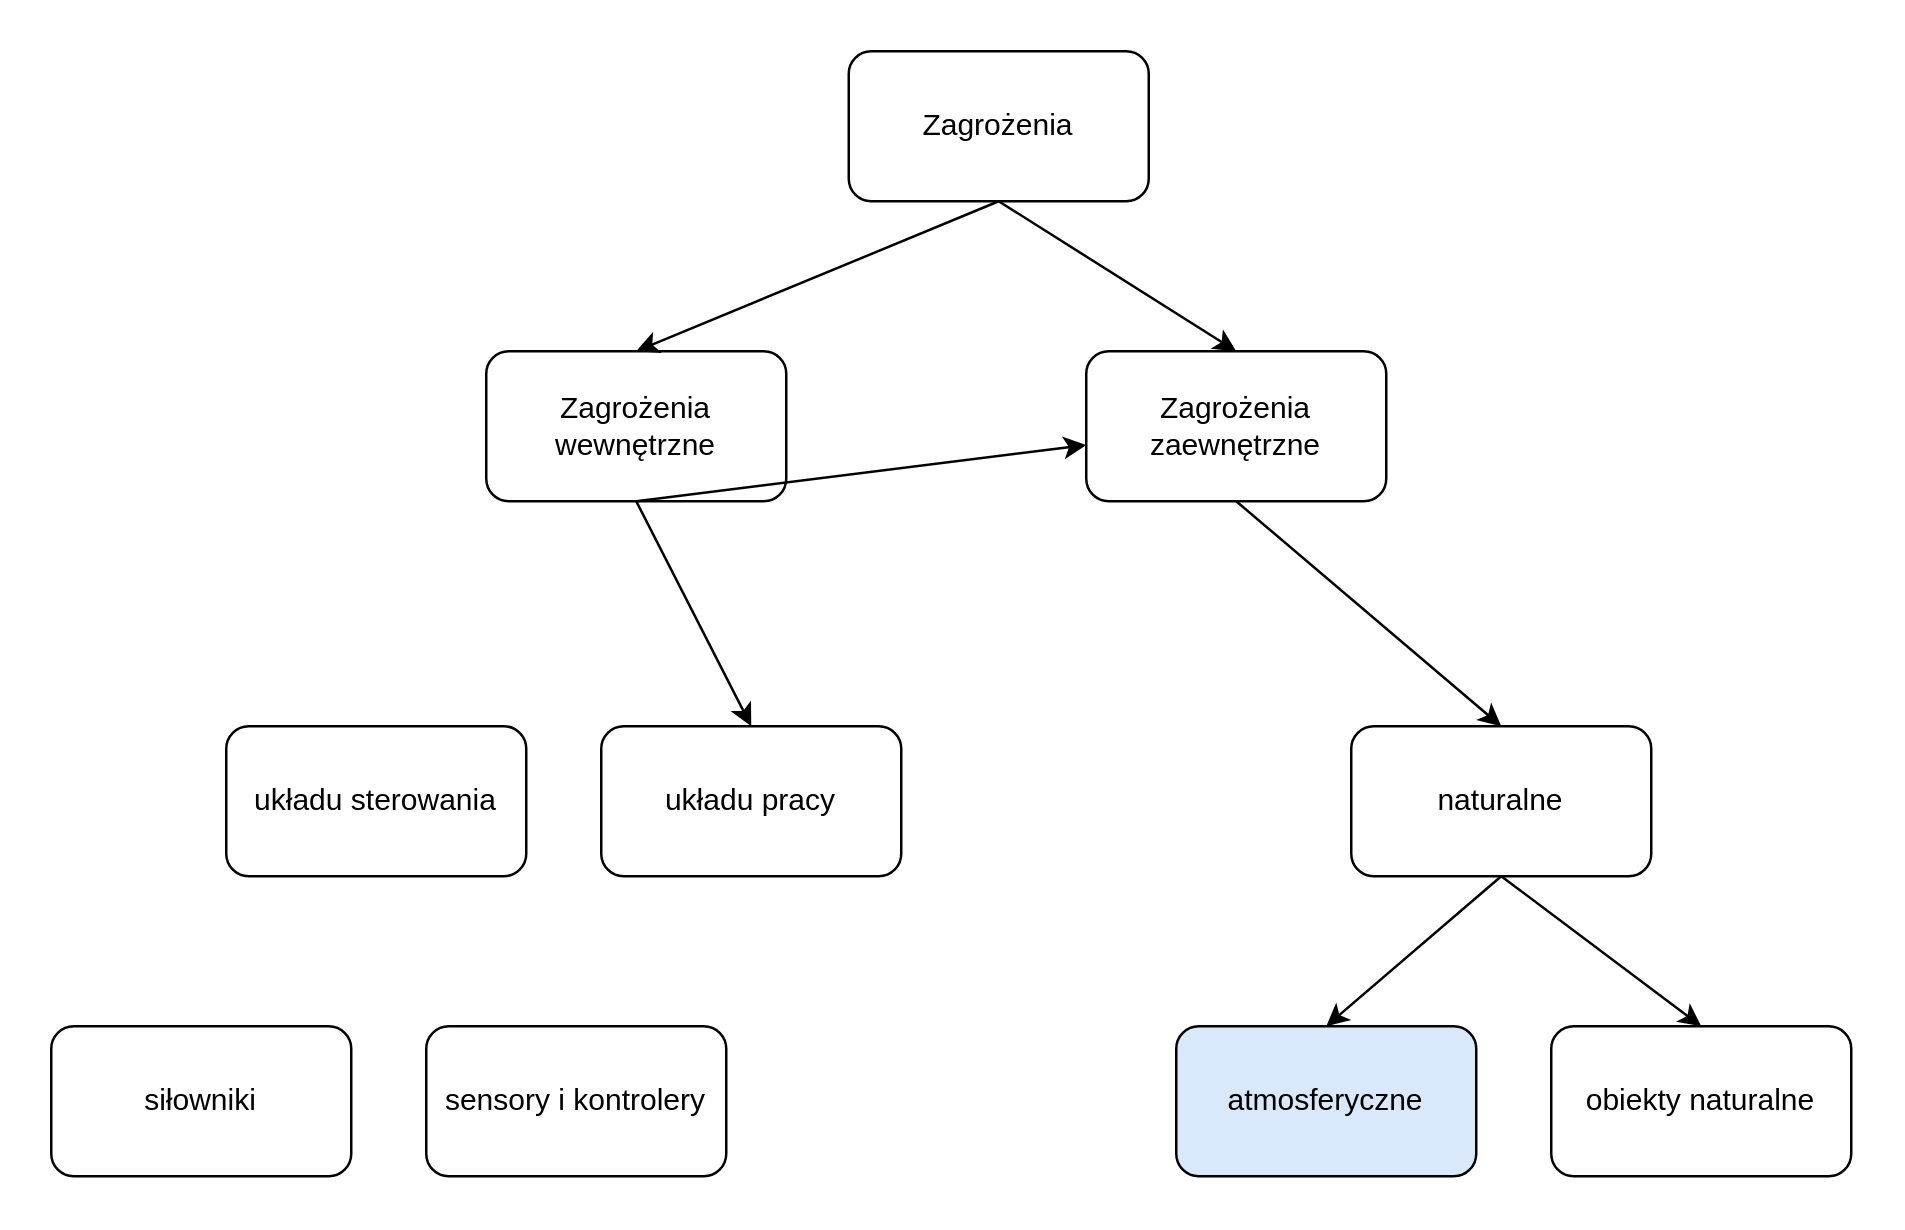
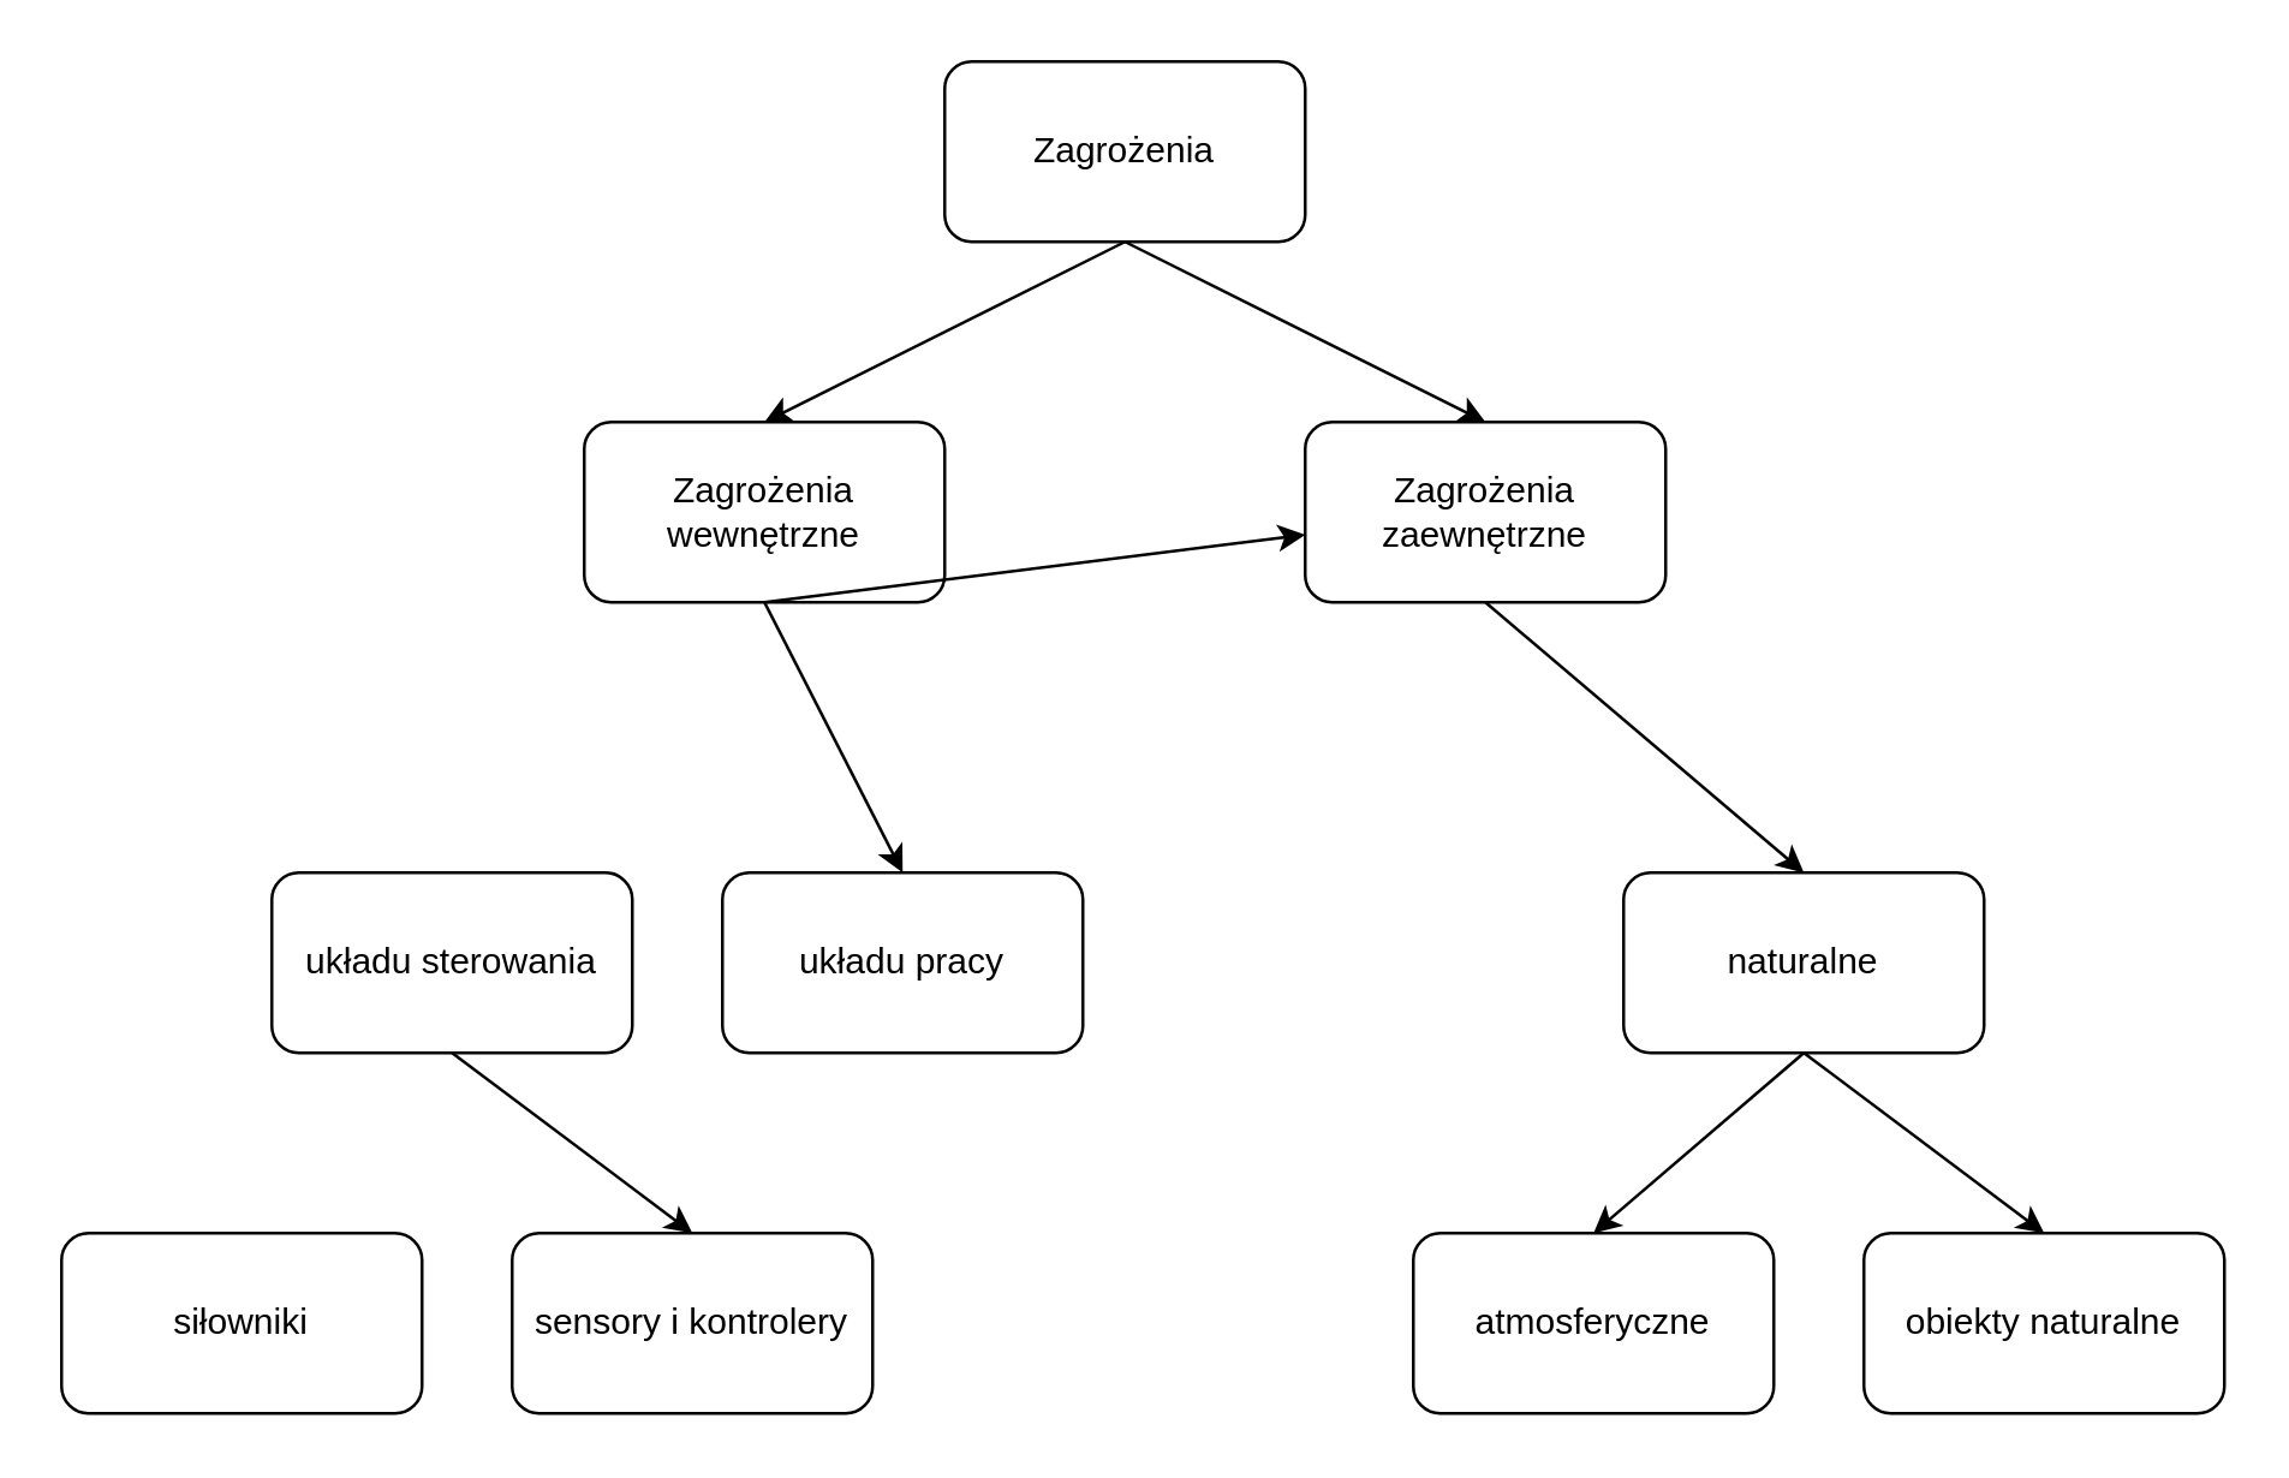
  <mxCell id="0" />
  <mxCell id="1" parent="0" />
- <mxCell id="2" value="Zagrożenia" style="rounded=1;whiteSpace=wrap;html=1;" vertex="1" parent="1"><mxGeometry x="339" y="20" width="120" height="60" as="geometry" /></mxCell>
+ <mxCell id="2" value="Zagrożenia" style="rounded=1;whiteSpace=wrap;html=1;" vertex="1" parent="1"><mxGeometry x="314" y="20" width="120" height="60" as="geometry" /></mxCell>
  <mxCell id="3" value="Zagrożenia wewnętrzne" style="rounded=1;whiteSpace=wrap;html=1;" vertex="1" parent="1"><mxGeometry x="194" y="140" width="120" height="60" as="geometry" /></mxCell>
  <mxCell id="4" value="" style="endArrow=classic;html=1;rounded=0;exitX=0.5;exitY=1;exitDx=0;exitDy=0;entryX=0.5;entryY=0;entryDx=0;entryDy=0;" edge="1" parent="1" source="2" target="3"><mxGeometry width="50" height="50" relative="1" as="geometry"><mxPoint x="374" y="260" as="sourcePoint" /><mxPoint x="424" y="210" as="targetPoint" /></mxGeometry></mxCell>
  <mxCell id="5" value="Zagrożenia zaewnętrzne" style="rounded=1;whiteSpace=wrap;html=1;" vertex="1" parent="1"><mxGeometry x="434" y="140" width="120" height="60" as="geometry" /></mxCell>
  <mxCell id="6" value="" style="endArrow=classic;html=1;rounded=0;exitX=0.5;exitY=1;exitDx=0;exitDy=0;entryX=0.5;entryY=0;entryDx=0;entryDy=0;" edge="1" parent="1" source="2" target="5"><mxGeometry width="50" height="50" relative="1" as="geometry"><mxPoint x="354" y="330" as="sourcePoint" /><mxPoint x="404" y="280" as="targetPoint" /></mxGeometry></mxCell>
  <mxCell id="7" value="układu sterowania" style="rounded=1;whiteSpace=wrap;html=1;" vertex="1" parent="1"><mxGeometry x="90" y="290" width="120" height="60" as="geometry" /></mxCell>
  <mxCell id="8" value="układu pracy" style="rounded=1;whiteSpace=wrap;html=1;" vertex="1" parent="1"><mxGeometry x="240" y="290" width="120" height="60" as="geometry" /></mxCell>
  <mxCell id="9" value="naturalne" style="rounded=1;whiteSpace=wrap;html=1;" vertex="1" parent="1"><mxGeometry x="540" y="290" width="120" height="60" as="geometry" /></mxCell>
  <mxCell id="10" value="" style="endArrow=classic;html=1;rounded=0;exitX=0.5;exitY=1;exitDx=0;exitDy=0;" edge="1" parent="1" source="3" target="5"><mxGeometry width="50" height="50" relative="1" as="geometry"><mxPoint x="70" y="130" as="sourcePoint" /><mxPoint x="120" y="80" as="targetPoint" /></mxGeometry></mxCell>
  <mxCell id="11" value="" style="endArrow=classic;html=1;rounded=0;exitX=0.5;exitY=1;exitDx=0;exitDy=0;entryX=0.5;entryY=0;entryDx=0;entryDy=0;" edge="1" parent="1" source="3" target="8"><mxGeometry width="50" height="50" relative="1" as="geometry"><mxPoint x="60" y="160" as="sourcePoint" /><mxPoint x="110" y="110" as="targetPoint" /></mxGeometry></mxCell>
  <mxCell id="12" value="" style="endArrow=classic;html=1;rounded=0;exitX=0.5;exitY=1;exitDx=0;exitDy=0;entryX=0.5;entryY=0;entryDx=0;entryDy=0;" edge="1" parent="1" source="5" target="9"><mxGeometry width="50" height="50" relative="1" as="geometry"><mxPoint x="270" y="240" as="sourcePoint" /><mxPoint x="320" y="190" as="targetPoint" /></mxGeometry></mxCell>
  <mxCell id="13" value="siłowniki" style="rounded=1;whiteSpace=wrap;html=1;" vertex="1" parent="1"><mxGeometry x="20" y="410" width="120" height="60" as="geometry" /></mxCell>
  <mxCell id="14" value="sensory i kontrolery" style="rounded=1;whiteSpace=wrap;html=1;" vertex="1" parent="1"><mxGeometry x="170" y="410" width="120" height="60" as="geometry" /></mxCell>
- <mxCell id="15" value="atmosferyczne" style="rounded=1;whiteSpace=wrap;html=1;fillColor=#dae8fc;" vertex="1" parent="1"><mxGeometry x="470" y="410" width="120" height="60" as="geometry" /></mxCell>
+ <mxCell id="15" value="atmosferyczne" style="rounded=1;whiteSpace=wrap;html=1;" vertex="1" parent="1"><mxGeometry x="470" y="410" width="120" height="60" as="geometry" /></mxCell>
  <mxCell id="16" value="obiekty naturalne" style="rounded=1;whiteSpace=wrap;html=1;" vertex="1" parent="1"><mxGeometry x="620" y="410" width="120" height="60" as="geometry" /></mxCell>
+ <mxCell id="17" value="" style="endArrow=classic;html=1;rounded=0;entryX=0.5;entryY=0;entryDx=0;entryDy=0;exitX=0.5;exitY=1;exitDx=0;exitDy=0;" edge="1" parent="1" source="7" target="14"><mxGeometry width="50" height="50" relative="1" as="geometry"><mxPoint x="150" y="360" as="sourcePoint" /><mxPoint x="100" y="420" as="targetPoint" /></mxGeometry></mxCell>
  <mxCell id="18" value="" style="endArrow=classic;html=1;rounded=0;entryX=0.5;entryY=0;entryDx=0;entryDy=0;exitX=0.5;exitY=1;exitDx=0;exitDy=0;" edge="1" parent="1"><mxGeometry width="50" height="50" relative="1" as="geometry"><mxPoint x="600" y="350" as="sourcePoint" /><mxPoint x="680" y="410" as="targetPoint" /></mxGeometry></mxCell>
  <mxCell id="19" value="" style="endArrow=classic;html=1;rounded=0;entryX=0.5;entryY=0;entryDx=0;entryDy=0;exitX=0.5;exitY=1;exitDx=0;exitDy=0;" edge="1" parent="1"><mxGeometry width="50" height="50" relative="1" as="geometry"><mxPoint x="600" y="350" as="sourcePoint" /><mxPoint x="530" y="410" as="targetPoint" /></mxGeometry></mxCell>
